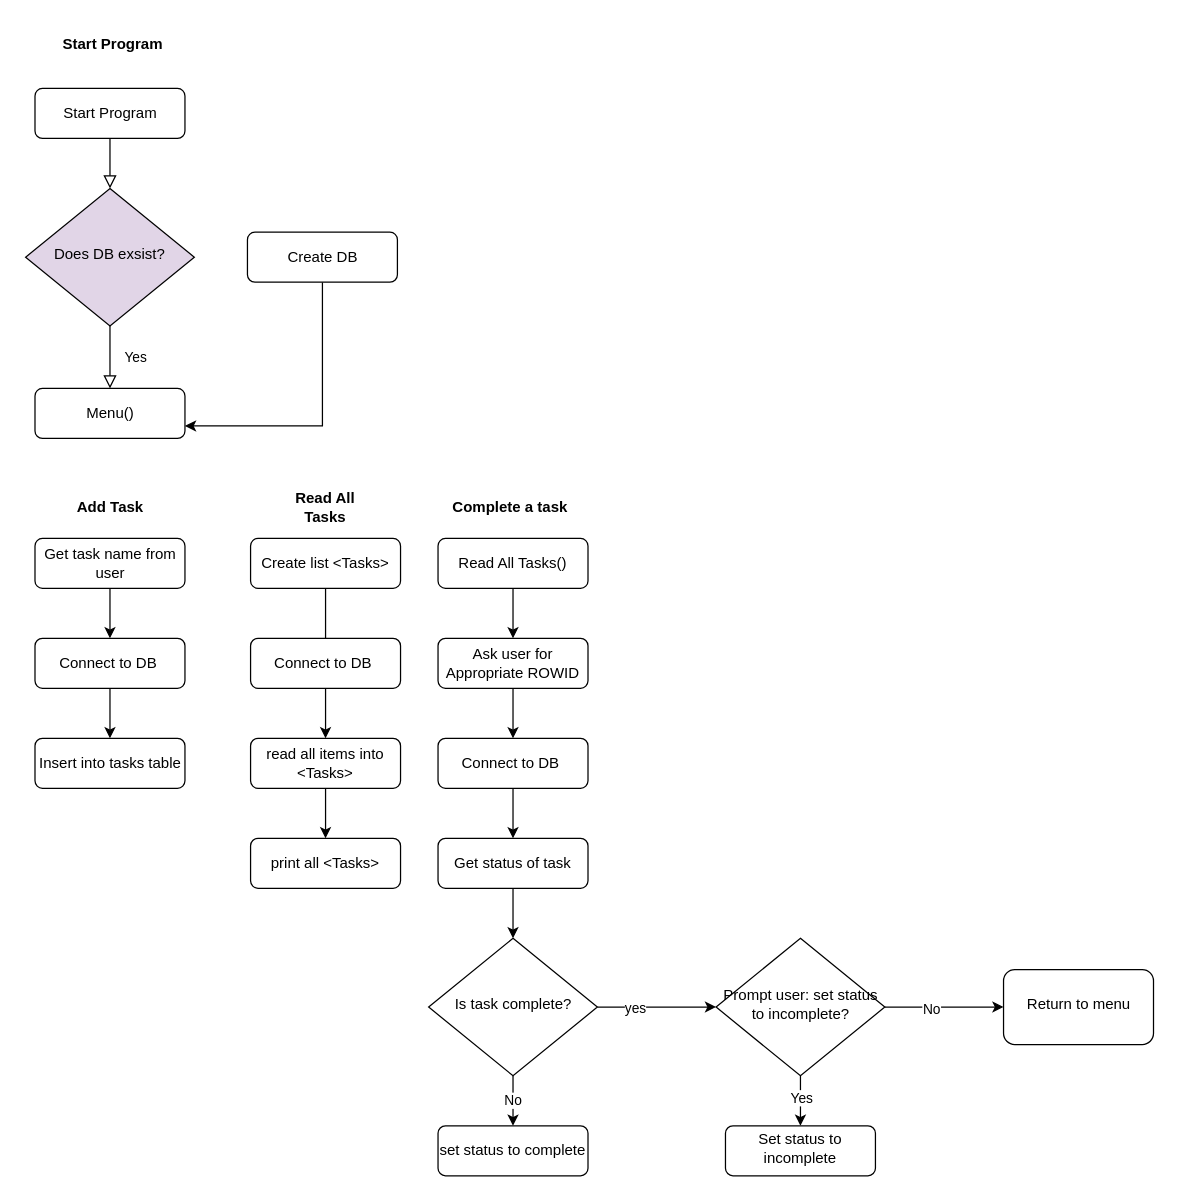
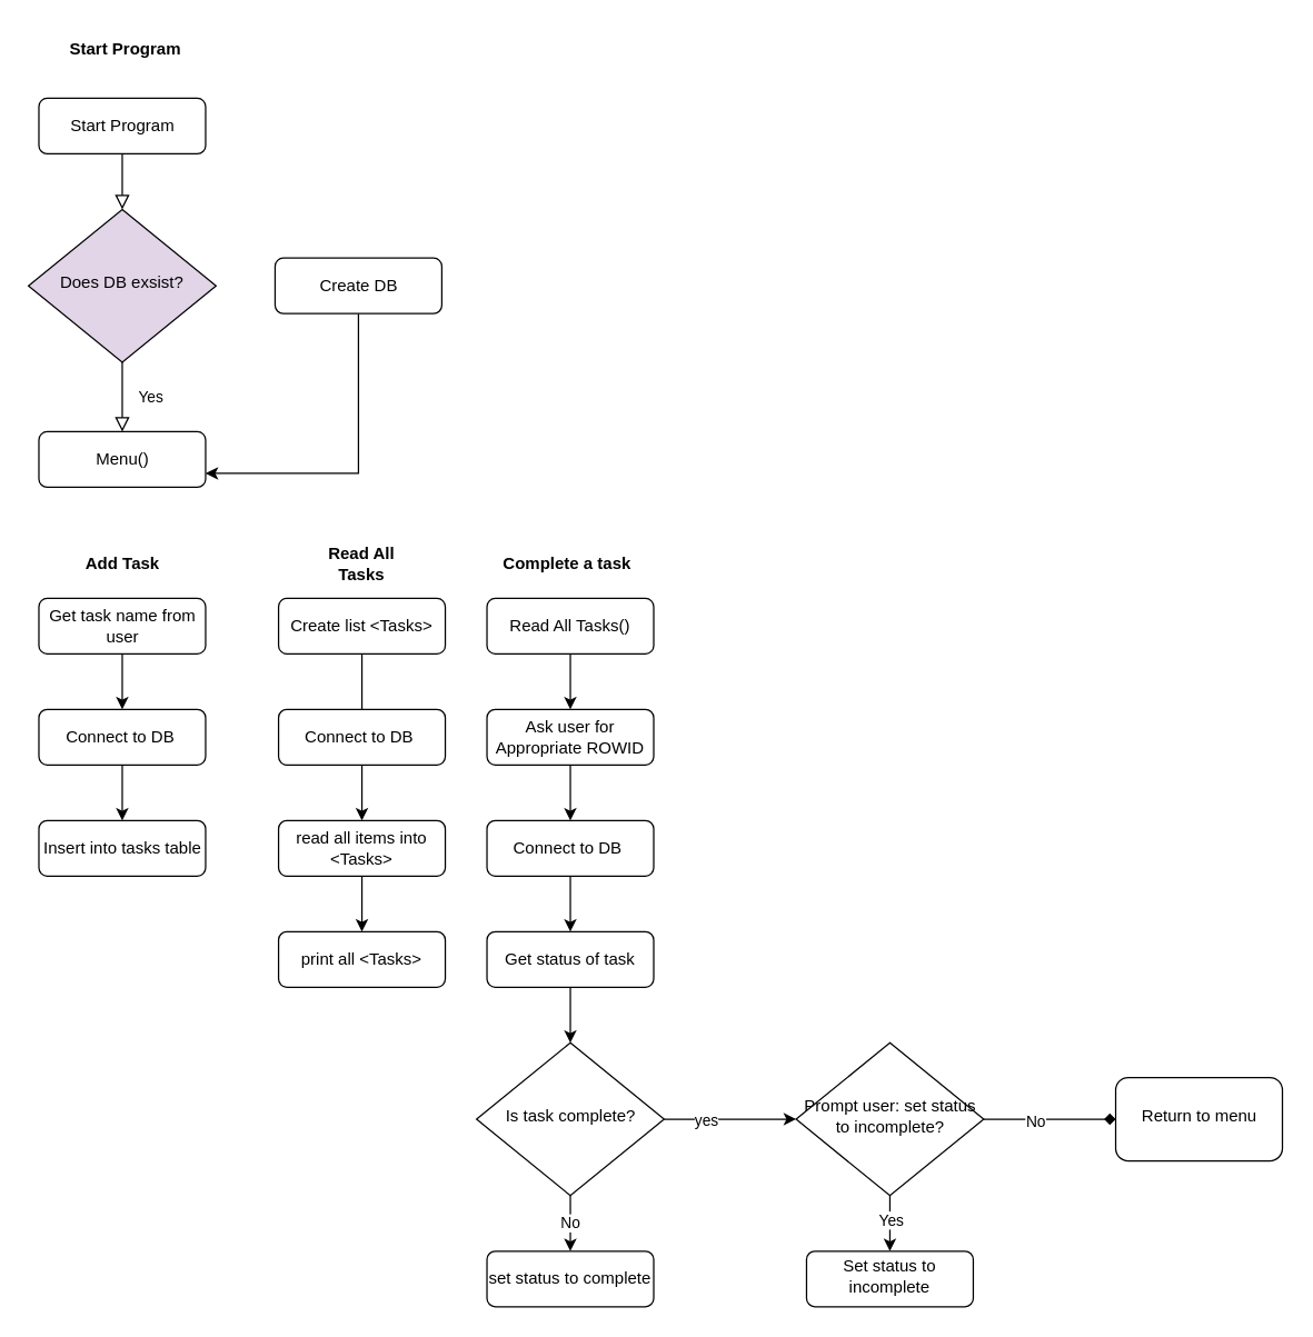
  <mxCell id="0" />
  <mxCell id="1" parent="0" />
  <mxCell id="2" value="" style="rounded=0;html=1;jettySize=auto;orthogonalLoop=1;fontSize=11;endArrow=block;endFill=0;endSize=8;strokeWidth=1;shadow=0;labelBackgroundColor=none;edgeStyle=orthogonalEdgeStyle;" parent="1" source="3" target="5" edge="1"><mxGeometry relative="1" as="geometry" /></mxCell>
  <mxCell id="3" value="Start Program" style="rounded=1;whiteSpace=wrap;html=1;fontSize=12;glass=0;strokeWidth=1;shadow=0;" parent="1" vertex="1"><mxGeometry x="27.5" y="70" width="120" height="40" as="geometry" /></mxCell>
  <mxCell id="4" value="Yes" style="rounded=0;html=1;jettySize=auto;orthogonalLoop=1;fontSize=11;endArrow=block;endFill=0;endSize=8;strokeWidth=1;shadow=0;labelBackgroundColor=none;edgeStyle=orthogonalEdgeStyle;entryX=0.5;entryY=0;entryDx=0;entryDy=0;" parent="1" source="5" target="8" edge="1"><mxGeometry y="20" relative="1" as="geometry"><mxPoint as="offset" /><mxPoint x="87.5" y="280" as="targetPoint" /></mxGeometry></mxCell>
  <mxCell id="5" value="Does DB exsist?" style="rhombus;whiteSpace=wrap;html=1;shadow=0;fontFamily=Helvetica;fontSize=12;align=center;strokeWidth=1;spacing=6;spacingTop=-4;fillColor=#e1d5e7;" parent="1" vertex="1"><mxGeometry x="20" y="150" width="135" height="110" as="geometry" /></mxCell>
  <mxCell id="6" style="edgeStyle=orthogonalEdgeStyle;rounded=0;orthogonalLoop=1;jettySize=auto;html=1;entryX=1;entryY=0.75;entryDx=0;entryDy=0;exitX=0.5;exitY=1;exitDx=0;exitDy=0;" edge="1" parent="1" source="7" target="8"><mxGeometry relative="1" as="geometry"><mxPoint x="237.5" y="350" as="targetPoint" /></mxGeometry></mxCell>
  <mxCell id="7" value="Create DB" style="rounded=1;whiteSpace=wrap;html=1;fontSize=12;glass=0;strokeWidth=1;shadow=0;" parent="1" vertex="1"><mxGeometry x="197.5" y="185" width="120" height="40" as="geometry" /></mxCell>
  <mxCell id="8" value="Menu()" style="rounded=1;whiteSpace=wrap;html=1;fontSize=12;glass=0;strokeWidth=1;shadow=0;" parent="1" vertex="1"><mxGeometry x="27.5" y="310" width="120" height="40" as="geometry" /></mxCell>
  <mxCell id="9" value="" style="edgeStyle=orthogonalEdgeStyle;rounded=0;orthogonalLoop=1;jettySize=auto;html=1;" edge="1" parent="1" source="10" target="12"><mxGeometry relative="1" as="geometry" /></mxCell>
  <mxCell id="10" value="Get task name from user" style="rounded=1;whiteSpace=wrap;html=1;fontSize=12;glass=0;strokeWidth=1;shadow=0;" vertex="1" parent="1"><mxGeometry x="27.5" y="430" width="120" height="40" as="geometry" /></mxCell>
  <mxCell id="11" value="" style="edgeStyle=orthogonalEdgeStyle;rounded=0;orthogonalLoop=1;jettySize=auto;html=1;" edge="1" parent="1" source="12" target="13"><mxGeometry relative="1" as="geometry" /></mxCell>
  <mxCell id="12" value="Connect to DB&amp;nbsp;" style="rounded=1;whiteSpace=wrap;html=1;fontSize=12;glass=0;strokeWidth=1;shadow=0;" vertex="1" parent="1"><mxGeometry x="27.5" y="510" width="120" height="40" as="geometry" /></mxCell>
  <mxCell id="13" value="Insert into tasks table" style="rounded=1;whiteSpace=wrap;html=1;fontSize=12;glass=0;strokeWidth=1;shadow=0;" vertex="1" parent="1"><mxGeometry x="27.5" y="590" width="120" height="40" as="geometry" /></mxCell>
  <mxCell id="14" value="Start Program" style="text;html=1;align=center;verticalAlign=middle;whiteSpace=wrap;rounded=0;fontStyle=1" vertex="1" parent="1"><mxGeometry x="20" y="20" width="140" height="30" as="geometry" /></mxCell>
  <mxCell id="15" value="Add Task" style="text;html=1;align=center;verticalAlign=middle;whiteSpace=wrap;rounded=0;fontStyle=1" vertex="1" parent="1"><mxGeometry x="57.5" y="390" width="60" height="30" as="geometry" /></mxCell>
  <mxCell id="16" value="" style="edgeStyle=orthogonalEdgeStyle;rounded=0;orthogonalLoop=1;jettySize=auto;html=1;" edge="1" parent="1" source="17" target="20"><mxGeometry relative="1" as="geometry" /></mxCell>
  <mxCell id="17" value="Create list &amp;lt;Tasks&amp;gt;" style="rounded=1;whiteSpace=wrap;html=1;fontSize=12;glass=0;strokeWidth=1;shadow=0;" vertex="1" parent="1"><mxGeometry x="200" y="430" width="120" height="40" as="geometry" /></mxCell>
  <mxCell id="18" value="Connect to DB&amp;nbsp;" style="rounded=1;whiteSpace=wrap;html=1;fontSize=12;glass=0;strokeWidth=1;shadow=0;" vertex="1" parent="1"><mxGeometry x="200" y="510" width="120" height="40" as="geometry" /></mxCell>
  <mxCell id="19" value="" style="edgeStyle=orthogonalEdgeStyle;rounded=0;orthogonalLoop=1;jettySize=auto;html=1;" edge="1" parent="1" source="20" target="21"><mxGeometry relative="1" as="geometry" /></mxCell>
  <mxCell id="20" value="read all items into &amp;lt;Tasks&amp;gt;" style="rounded=1;whiteSpace=wrap;html=1;fontSize=12;glass=0;strokeWidth=1;shadow=0;" vertex="1" parent="1"><mxGeometry x="200" y="590" width="120" height="40" as="geometry" /></mxCell>
  <mxCell id="21" value="print all &amp;lt;Tasks&amp;gt;" style="rounded=1;whiteSpace=wrap;html=1;fontSize=12;glass=0;strokeWidth=1;shadow=0;" vertex="1" parent="1"><mxGeometry x="200" y="670" width="120" height="40" as="geometry" /></mxCell>
  <mxCell id="22" value="Read All Tasks" style="text;html=1;align=center;verticalAlign=middle;whiteSpace=wrap;rounded=0;fontStyle=1" vertex="1" parent="1"><mxGeometry x="230" y="390" width="60" height="30" as="geometry" /></mxCell>
  <mxCell id="23" value="" style="edgeStyle=orthogonalEdgeStyle;rounded=0;orthogonalLoop=1;jettySize=auto;html=1;" edge="1" parent="1" source="24" target="26"><mxGeometry relative="1" as="geometry" /></mxCell>
  <mxCell id="24" value="Read All Tasks()" style="rounded=1;whiteSpace=wrap;html=1;fontSize=12;glass=0;strokeWidth=1;shadow=0;" vertex="1" parent="1"><mxGeometry x="350" y="430" width="120" height="40" as="geometry" /></mxCell>
  <mxCell id="25" value="" style="edgeStyle=orthogonalEdgeStyle;rounded=0;orthogonalLoop=1;jettySize=auto;html=1;" edge="1" parent="1" source="26" target="28"><mxGeometry relative="1" as="geometry" /></mxCell>
  <mxCell id="26" value="Ask user for Appropriate ROWID" style="rounded=1;whiteSpace=wrap;html=1;fontSize=12;glass=0;strokeWidth=1;shadow=0;" vertex="1" parent="1"><mxGeometry x="350" y="510" width="120" height="40" as="geometry" /></mxCell>
  <mxCell id="27" value="" style="edgeStyle=orthogonalEdgeStyle;rounded=0;orthogonalLoop=1;jettySize=auto;html=1;" edge="1" parent="1" source="28" target="30"><mxGeometry relative="1" as="geometry" /></mxCell>
  <mxCell id="28" value="Connect to DB&amp;nbsp;" style="rounded=1;whiteSpace=wrap;html=1;fontSize=12;glass=0;strokeWidth=1;shadow=0;" vertex="1" parent="1"><mxGeometry x="350" y="590" width="120" height="40" as="geometry" /></mxCell>
  <mxCell id="29" value="" style="edgeStyle=orthogonalEdgeStyle;rounded=0;orthogonalLoop=1;jettySize=auto;html=1;" edge="1" parent="1" source="30" target="40"><mxGeometry relative="1" as="geometry" /></mxCell>
  <mxCell id="30" value="Get status of task" style="rounded=1;whiteSpace=wrap;html=1;fontSize=12;glass=0;strokeWidth=1;shadow=0;" vertex="1" parent="1"><mxGeometry x="350" y="670" width="120" height="40" as="geometry" /></mxCell>
  <mxCell id="31" value="" style="edgeStyle=orthogonalEdgeStyle;rounded=0;orthogonalLoop=1;jettySize=auto;html=1;" edge="1" parent="1" source="35" target="41"><mxGeometry relative="1" as="geometry" /></mxCell>
  <mxCell id="32" value="Yes" style="edgeLabel;html=1;align=center;verticalAlign=middle;resizable=0;points=[];" vertex="1" connectable="0" parent="31"><mxGeometry x="-0.162" relative="1" as="geometry"><mxPoint as="offset" /></mxGeometry></mxCell>
- <mxCell id="33" value="" style="edgeStyle=orthogonalEdgeStyle;rounded=0;orthogonalLoop=1;jettySize=auto;html=1;" edge="1" parent="1" source="35" target="42"><mxGeometry relative="1" as="geometry" /></mxCell>
+ <mxCell id="33" value="" style="edgeStyle=orthogonalEdgeStyle;rounded=0;orthogonalLoop=1;jettySize=auto;html=1;endArrow=diamond;" edge="1" parent="1" source="35" target="42"><mxGeometry relative="1" as="geometry" /></mxCell>
  <mxCell id="34" value="No" style="edgeLabel;html=1;align=center;verticalAlign=middle;resizable=0;points=[];" vertex="1" connectable="0" parent="33"><mxGeometry x="-0.223" y="-1" relative="1" as="geometry"><mxPoint as="offset" /></mxGeometry></mxCell>
  <mxCell id="35" value="Prompt user: set status to incomplete?" style="rhombus;whiteSpace=wrap;html=1;shadow=0;fontFamily=Helvetica;fontSize=12;align=center;strokeWidth=1;spacing=6;spacingTop=-4;" vertex="1" parent="1"><mxGeometry x="572.5" y="750" width="135" height="110" as="geometry" /></mxCell>
  <mxCell id="36" value="set status to complete" style="rounded=1;whiteSpace=wrap;html=1;fontSize=12;glass=0;strokeWidth=1;shadow=0;" vertex="1" parent="1"><mxGeometry x="350" y="900" width="120" height="40" as="geometry" /></mxCell>
  <mxCell id="37" value="" style="edgeStyle=orthogonalEdgeStyle;rounded=0;orthogonalLoop=1;jettySize=auto;html=1;" edge="1" parent="1" source="40" target="35"><mxGeometry relative="1" as="geometry" /></mxCell>
  <mxCell id="38" value="yes" style="edgeLabel;html=1;align=center;verticalAlign=middle;resizable=0;points=[];" vertex="1" connectable="0" parent="37"><mxGeometry x="-0.371" relative="1" as="geometry"><mxPoint as="offset" /></mxGeometry></mxCell>
  <mxCell id="39" value="No" style="edgeStyle=orthogonalEdgeStyle;rounded=0;orthogonalLoop=1;jettySize=auto;html=1;" edge="1" parent="1" source="40" target="36"><mxGeometry relative="1" as="geometry" /></mxCell>
  <mxCell id="40" value="Is task complete?" style="rhombus;whiteSpace=wrap;html=1;shadow=0;fontFamily=Helvetica;fontSize=12;align=center;strokeWidth=1;spacing=6;spacingTop=-4;" vertex="1" parent="1"><mxGeometry x="342.5" y="750" width="135" height="110" as="geometry" /></mxCell>
  <mxCell id="41" value="Set status to incomplete" style="rounded=1;whiteSpace=wrap;html=1;shadow=0;strokeWidth=1;spacing=6;spacingTop=-4;" vertex="1" parent="1"><mxGeometry x="580" y="900" width="120" height="40" as="geometry" /></mxCell>
  <mxCell id="42" value="Return to menu" style="rounded=1;whiteSpace=wrap;html=1;shadow=0;strokeWidth=1;spacing=6;spacingTop=-4;" vertex="1" parent="1"><mxGeometry x="802.5" y="775" width="120" height="60" as="geometry" /></mxCell>
  <mxCell id="43" value="Complete a task" style="text;html=1;align=center;verticalAlign=middle;whiteSpace=wrap;rounded=0;fontStyle=1" vertex="1" parent="1"><mxGeometry x="332.5" y="390" width="150" height="30" as="geometry" /></mxCell>
